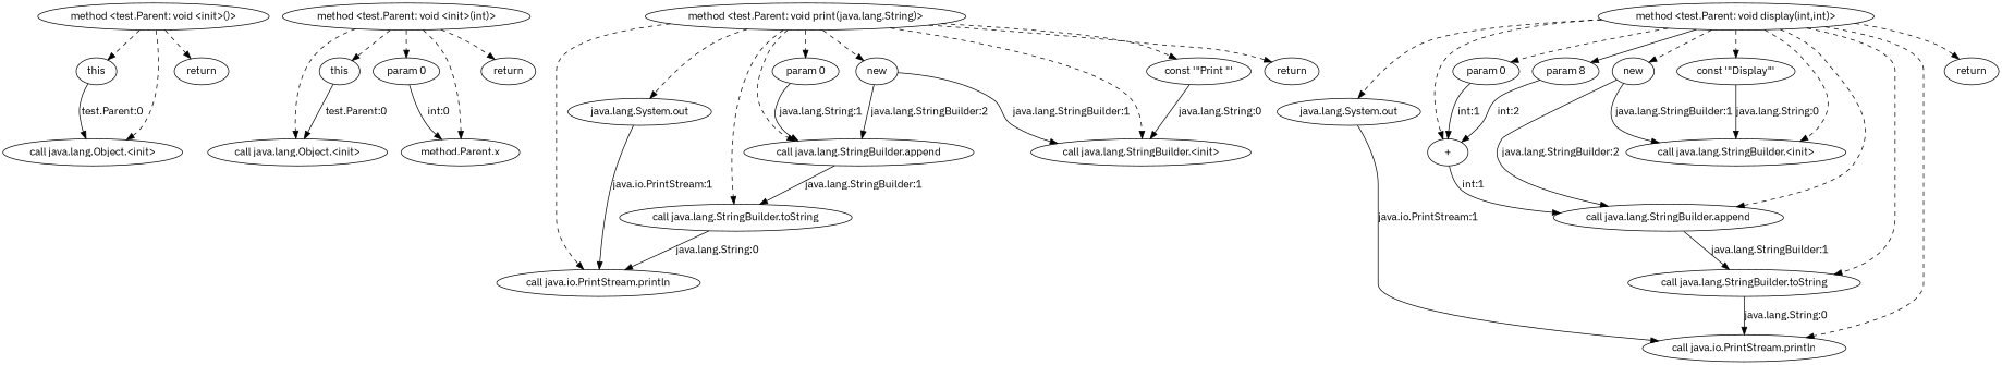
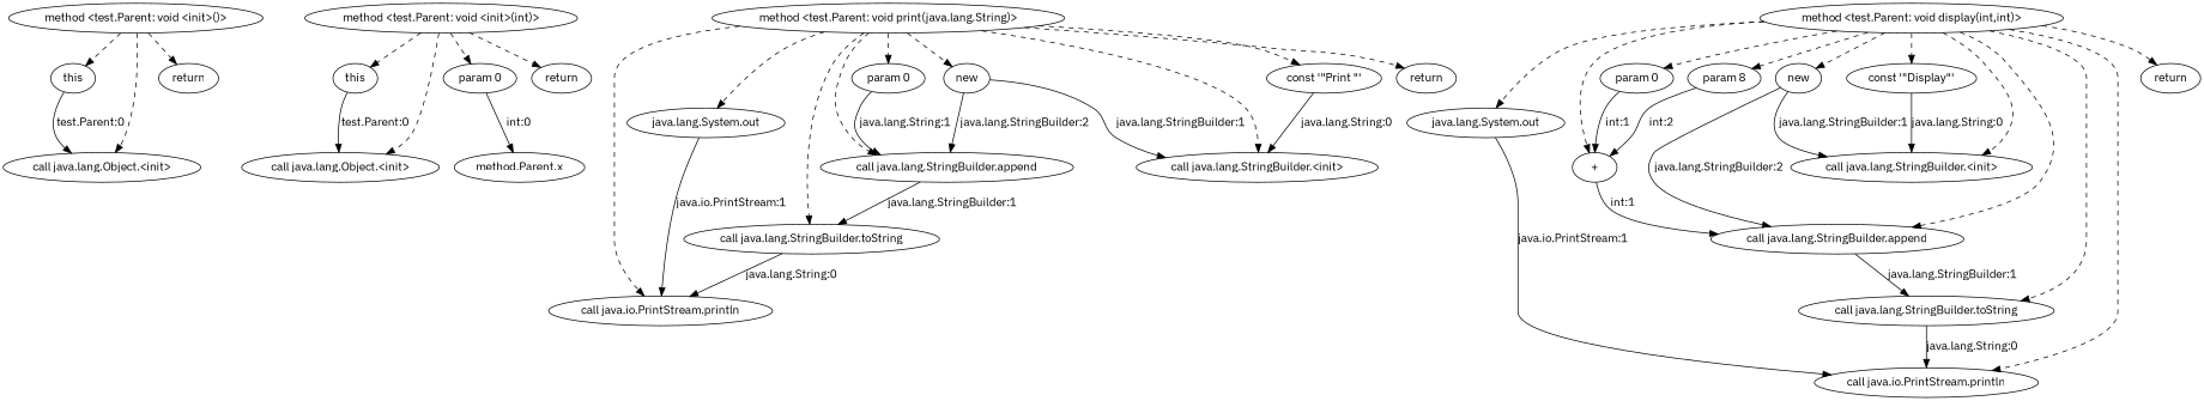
  digraph {
    fontname="IBM Plex Sans"
    node [fontname="IBM Plex Sans"]
    edge [fontname="IBM Plex Sans" style=dashed]
    n1 [label="method <test.Parent: void <init>()>"]
    n2 [label=this]
    n3 [label="call java.lang.Object.<init>"]
    n4 [label=return]
    n5 [label="method <test.Parent: void <init>(int)>"]
    n6 [label=this]
    n7 [label="param 0"]
    n8 [label="call java.lang.Object.<init>"]
    n9 [label="method.Parent.x"]
    n10 [label=return]
    n11 [label="method <test.Parent: void print(java.lang.String)>"]
    n12 [label="param 0"]
    n13 [label="java.lang.System.out"]
    n14 [label=new]
    n15 [label="call java.lang.StringBuilder.<init>"]
    n16 [label="const '\"Print \"'"]
    n17 [label="call java.lang.StringBuilder.append"]
    n18 [label="call java.lang.StringBuilder.toString"]
    n19 [label="call java.io.PrintStream.println"]
    n20 [label=return]
    n21 [label="method <test.Parent: void display(int,int)>"]
    n22 [label="param 0"]
    n23 [label="param 8"]
    n24 [label="+"]
    n25 [label="java.lang.System.out"]
    n26 [label=new]
    n27 [label="call java.lang.StringBuilder.<init>"]
    n28 [label="const '\"Display\"'"]
    n29 [label="call java.lang.StringBuilder.append"]
    n30 [label="call java.lang.StringBuilder.toString"]
    n31 [label="call java.io.PrintStream.println"]
    n32 [label=return]
    n1 -> n2
    n1 -> n3
    n1 -> n4
    n2 -> n3 [label="test.Parent:0" style=""]
    n5 -> n6
    n5 -> n7
    n5 -> n8
-   n5 -> n9
    n5 -> n10
    n6 -> n8 [label="test.Parent:0" style=""]
    n7 -> n9 [label="int:0" style=""]
    n11 -> n12
    n11 -> n13
    n11 -> n14
    n11 -> n15
    n11 -> n16
    n11 -> n17
    n11 -> n18
    n11 -> n19
    n11 -> n20
    n12 -> n17 [label="java.lang.String:1" style=""]
    n13 -> n19 [label="java.io.PrintStream:1" style=""]
    n14 -> n15 [label="java.lang.StringBuilder:1" style=""]
    n14 -> n17 [label="java.lang.StringBuilder:2" style=""]
    n16 -> n15 [label="java.lang.String:0" style=""]
    n17 -> n18 [label="java.lang.StringBuilder:1" style=""]
    n18 -> n19 [label="java.lang.String:0" style=""]
    n21 -> n22
-   n21 -> n23 [style=solid]
+   n21 -> n23
    n21 -> n24
    n21 -> n25
    n21 -> n26
    n21 -> n27
    n21 -> n28
    n21 -> n29
    n21 -> n30
    n21 -> n31
    n21 -> n32
    n22 -> n24 [label="int:1" style=""]
    n23 -> n24 [label="int:2" style=""]
    n24 -> n29 [label="int:1" style=""]
    n25 -> n31 [label="java.io.PrintStream:1" style=""]
    n26 -> n27 [label="java.lang.StringBuilder:1" style=""]
    n26 -> n29 [label="java.lang.StringBuilder:2" style=""]
    n28 -> n27 [label="java.lang.String:0" style=""]
    n29 -> n30 [label="java.lang.StringBuilder:1" style=""]
    n30 -> n31 [label="java.lang.String:0" style=""]
  }
